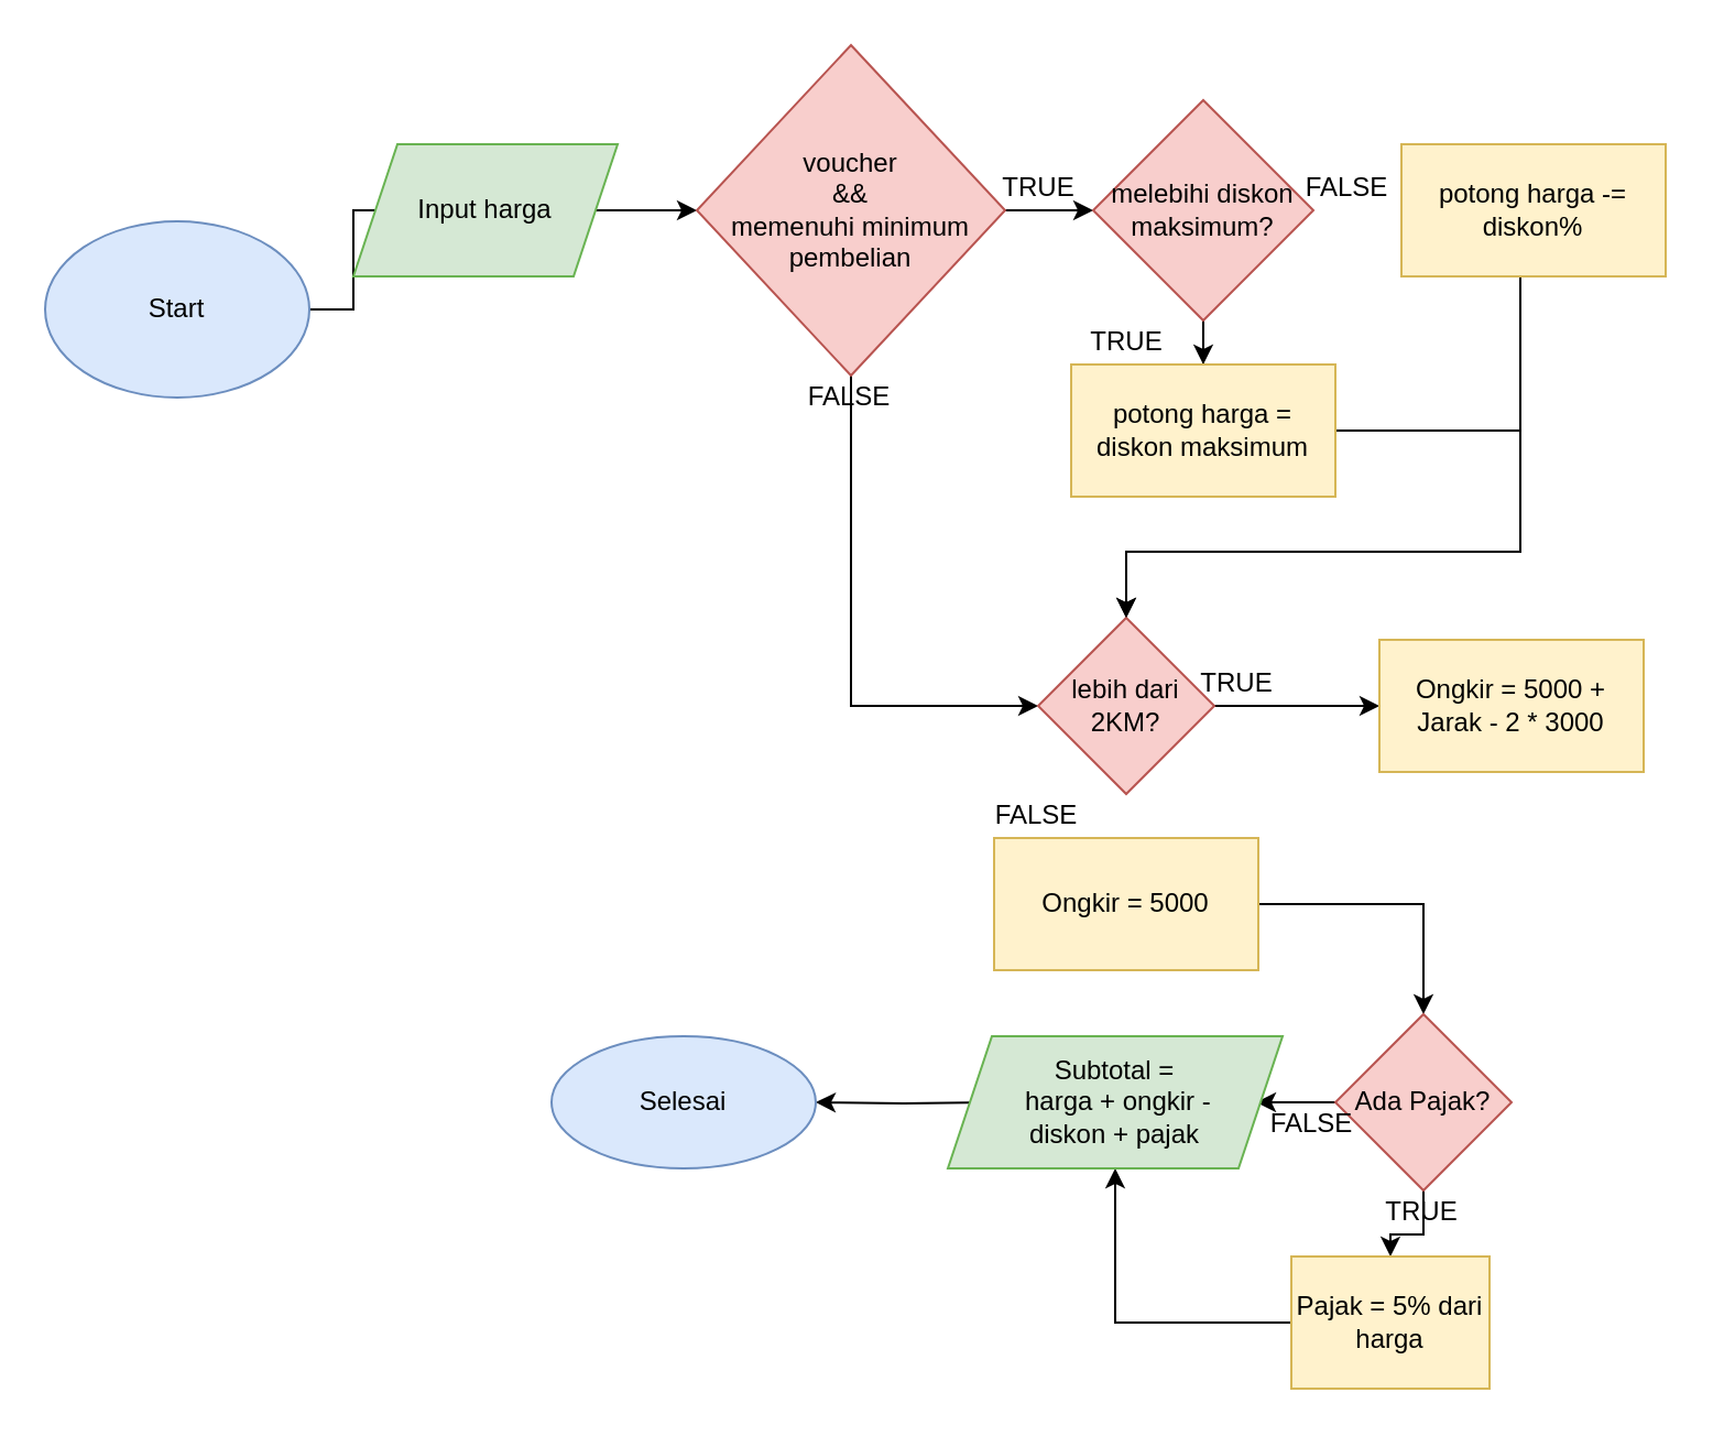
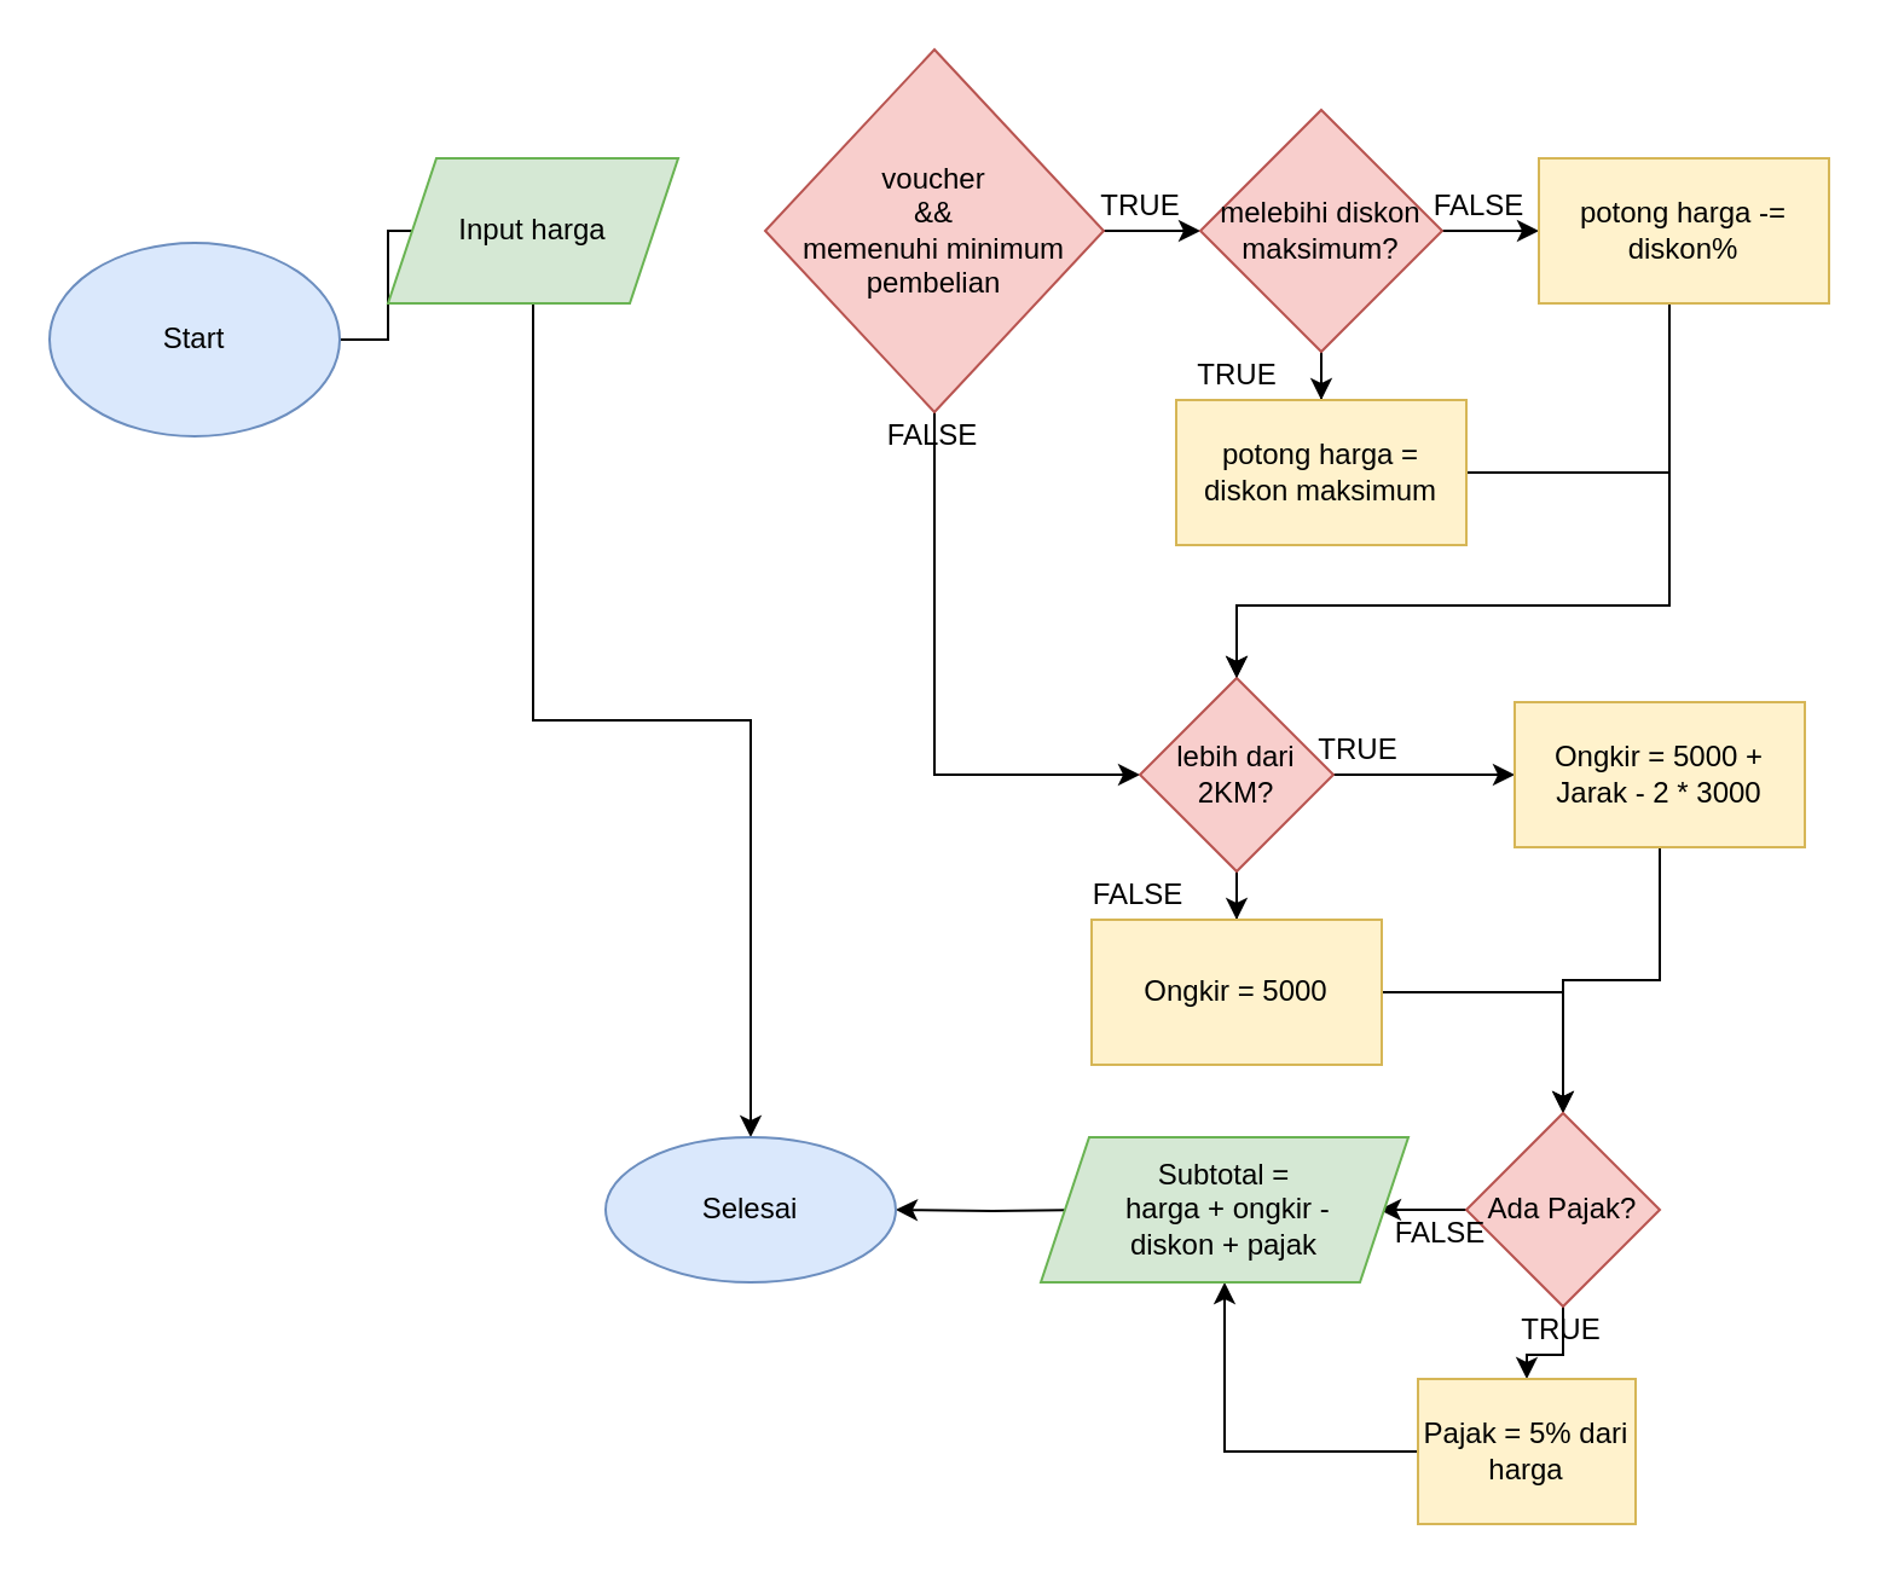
  <mxCell id="0" />
  <mxCell id="1" parent="0" />
  <mxCell id="2" value="" style="edgeStyle=orthogonalEdgeStyle;rounded=0;orthogonalLoop=1;jettySize=auto;html=1;" edge="1" parent="1" source="3" target="5"><mxGeometry relative="1" as="geometry" /></mxCell>
  <mxCell id="3" value="Start" style="ellipse;whiteSpace=wrap;html=1;fillColor=#dae8fc;strokeColor=#6c8ebf;" vertex="1" parent="1"><mxGeometry x="20" y="100" width="120" height="80" as="geometry" /></mxCell>
- <mxCell id="4" value="" style="edgeStyle=orthogonalEdgeStyle;rounded=0;orthogonalLoop=1;jettySize=auto;html=1;" edge="1" parent="1" source="5" target="8"><mxGeometry relative="1" as="geometry" /></mxCell>
+ <mxCell id="4" value="" style="edgeStyle=orthogonalEdgeStyle;rounded=0;orthogonalLoop=1;jettySize=auto;html=1;" edge="1" parent="1" source="5" target="33"><mxGeometry relative="1" as="geometry" /></mxCell>
  <mxCell id="5" value="Input harga" style="shape=parallelogram;perimeter=parallelogramPerimeter;whiteSpace=wrap;html=1;fixedSize=1;fillColor=#d5e8d4;strokeColor=#69B352;" vertex="1" parent="1"><mxGeometry x="160" y="65" width="120" height="60" as="geometry" /></mxCell>
  <mxCell id="6" value="" style="edgeStyle=orthogonalEdgeStyle;rounded=0;orthogonalLoop=1;jettySize=auto;html=1;" edge="1" parent="1" source="8" target="11"><mxGeometry relative="1" as="geometry" /></mxCell>
  <mxCell id="7" style="edgeStyle=orthogonalEdgeStyle;rounded=0;orthogonalLoop=1;jettySize=auto;html=1;entryX=0;entryY=0.5;entryDx=0;entryDy=0;" edge="1" parent="1" source="8" target="17"><mxGeometry relative="1" as="geometry"><mxPoint x="386" y="325" as="targetPoint" /><Array as="points"><mxPoint x="386" y="320" /></Array></mxGeometry></mxCell>
  <mxCell id="8" value="voucher&lt;br&gt;&amp;amp;&amp;amp;&lt;br&gt;memenuhi minimum pembelian" style="rhombus;whiteSpace=wrap;html=1;fillColor=#f8cecc;strokeColor=#b85450;" vertex="1" parent="1"><mxGeometry x="316" y="20" width="140" height="150" as="geometry" /></mxCell>
+ <mxCell id="9" value="" style="edgeStyle=orthogonalEdgeStyle;rounded=0;orthogonalLoop=1;jettySize=auto;html=1;" edge="1" parent="1" source="11" target="13"><mxGeometry relative="1" as="geometry" /></mxCell>
  <mxCell id="10" value="" style="edgeStyle=orthogonalEdgeStyle;rounded=0;orthogonalLoop=1;jettySize=auto;html=1;" edge="1" parent="1" source="11" target="19"><mxGeometry relative="1" as="geometry" /></mxCell>
  <mxCell id="11" value="melebihi diskon maksimum?" style="rhombus;whiteSpace=wrap;html=1;fillColor=#f8cecc;strokeColor=#b85450;" vertex="1" parent="1"><mxGeometry x="496" y="45" width="100" height="100" as="geometry" /></mxCell>
  <mxCell id="12" style="edgeStyle=orthogonalEdgeStyle;rounded=0;orthogonalLoop=1;jettySize=auto;html=1;entryX=0.5;entryY=0;entryDx=0;entryDy=0;" edge="1" parent="1" source="13" target="17"><mxGeometry relative="1" as="geometry"><Array as="points"><mxPoint x="690" y="250" /><mxPoint x="511" y="250" /></Array></mxGeometry></mxCell>
  <mxCell id="13" value="potong harga -= diskon%" style="whiteSpace=wrap;html=1;fillColor=#fff2cc;strokeColor=#d6b656;" vertex="1" parent="1"><mxGeometry x="636" y="65" width="120" height="60" as="geometry" /></mxCell>
  <mxCell id="14" value="TRUE" style="text;html=1;align=center;verticalAlign=middle;resizable=0;points=[];autosize=1;strokeColor=none;fillColor=none;" vertex="1" parent="1"><mxGeometry x="446" y="75" width="50" height="20" as="geometry" /></mxCell>
  <mxCell id="15" value="" style="edgeStyle=orthogonalEdgeStyle;rounded=0;orthogonalLoop=1;jettySize=auto;html=1;" edge="1" parent="1" source="17" target="24"><mxGeometry relative="1" as="geometry" /></mxCell>
+ <mxCell id="16" value="" style="edgeStyle=orthogonalEdgeStyle;rounded=0;orthogonalLoop=1;jettySize=auto;html=1;" edge="1" parent="1" source="17" target="26"><mxGeometry relative="1" as="geometry" /></mxCell>
  <mxCell id="17" value="lebih dari 2KM?" style="rhombus;whiteSpace=wrap;html=1;fillColor=#f8cecc;strokeColor=#b85450;" vertex="1" parent="1"><mxGeometry x="471" y="280" width="80" height="80" as="geometry" /></mxCell>
  <mxCell id="18" style="edgeStyle=orthogonalEdgeStyle;rounded=0;orthogonalLoop=1;jettySize=auto;html=1;entryX=0.5;entryY=0;entryDx=0;entryDy=0;" edge="1" parent="1" source="19" target="17"><mxGeometry relative="1" as="geometry"><mxPoint x="676" y="285" as="targetPoint" /><Array as="points"><mxPoint x="690" y="195" /><mxPoint x="690" y="250" /><mxPoint x="511" y="250" /></Array></mxGeometry></mxCell>
  <mxCell id="19" value="potong harga = diskon maksimum" style="whiteSpace=wrap;html=1;fillColor=#fff2cc;strokeColor=#d6b656;" vertex="1" parent="1"><mxGeometry x="486" y="165" width="120" height="60" as="geometry" /></mxCell>
  <mxCell id="20" value="FALSE" style="text;html=1;align=center;verticalAlign=middle;resizable=0;points=[];autosize=1;strokeColor=none;fillColor=none;" vertex="1" parent="1"><mxGeometry x="360" y="170" width="50" height="20" as="geometry" /></mxCell>
  <mxCell id="21" value="TRUE" style="text;html=1;align=center;verticalAlign=middle;resizable=0;points=[];autosize=1;strokeColor=none;fillColor=none;" vertex="1" parent="1"><mxGeometry x="486" y="145" width="50" height="20" as="geometry" /></mxCell>
  <mxCell id="22" value="FALSE" style="text;html=1;align=center;verticalAlign=middle;resizable=0;points=[];autosize=1;strokeColor=none;fillColor=none;" vertex="1" parent="1"><mxGeometry x="586" y="75" width="50" height="20" as="geometry" /></mxCell>
+ <mxCell id="23" value="" style="edgeStyle=orthogonalEdgeStyle;rounded=0;orthogonalLoop=1;jettySize=auto;html=1;" edge="1" parent="1" source="24" target="29"><mxGeometry relative="1" as="geometry" /></mxCell>
  <mxCell id="24" value="Ongkir = 5000 + Jarak - 2 * 3000" style="whiteSpace=wrap;html=1;fillColor=#fff2cc;strokeColor=#d6b656;" vertex="1" parent="1"><mxGeometry x="626" y="290" width="120" height="60" as="geometry" /></mxCell>
  <mxCell id="25" value="" style="edgeStyle=orthogonalEdgeStyle;rounded=0;orthogonalLoop=1;jettySize=auto;html=1;" edge="1" parent="1" source="26" target="29"><mxGeometry relative="1" as="geometry" /></mxCell>
  <mxCell id="26" value="Ongkir = 5000" style="whiteSpace=wrap;html=1;fillColor=#fff2cc;strokeColor=#d6b656;" vertex="1" parent="1"><mxGeometry x="451" y="380" width="120" height="60" as="geometry" /></mxCell>
  <mxCell id="27" value="" style="edgeStyle=orthogonalEdgeStyle;rounded=0;orthogonalLoop=1;jettySize=auto;html=1;" edge="1" parent="1" source="29" target="31"><mxGeometry relative="1" as="geometry" /></mxCell>
  <mxCell id="28" value="" style="edgeStyle=orthogonalEdgeStyle;rounded=0;orthogonalLoop=1;jettySize=auto;html=1;" edge="1" parent="1" source="29"><mxGeometry relative="1" as="geometry"><mxPoint x="570" y="500" as="targetPoint" /></mxGeometry></mxCell>
  <mxCell id="29" value="Ada Pajak?" style="rhombus;whiteSpace=wrap;html=1;fillColor=#f8cecc;strokeColor=#b85450;" vertex="1" parent="1"><mxGeometry x="606" y="460" width="80" height="80" as="geometry" /></mxCell>
  <mxCell id="30" style="edgeStyle=orthogonalEdgeStyle;rounded=0;orthogonalLoop=1;jettySize=auto;html=1;entryX=0.5;entryY=1;entryDx=0;entryDy=0;" edge="1" parent="1" source="31" target="34"><mxGeometry relative="1" as="geometry"><mxPoint x="510" y="530" as="targetPoint" /></mxGeometry></mxCell>
  <mxCell id="31" value="Pajak = 5% dari harga" style="whiteSpace=wrap;html=1;fillColor=#fff2cc;strokeColor=#d6b656;" vertex="1" parent="1"><mxGeometry x="586" y="570" width="90" height="60" as="geometry" /></mxCell>
  <mxCell id="32" value="" style="edgeStyle=orthogonalEdgeStyle;rounded=0;orthogonalLoop=1;jettySize=auto;html=1;" edge="1" parent="1" target="33"><mxGeometry relative="1" as="geometry"><mxPoint x="450" y="500" as="sourcePoint" /></mxGeometry></mxCell>
  <mxCell id="33" value="Selesai" style="ellipse;whiteSpace=wrap;html=1;fillColor=#dae8fc;strokeColor=#6c8ebf;" vertex="1" parent="1"><mxGeometry x="250" y="470" width="120" height="60" as="geometry" /></mxCell>
  <mxCell id="34" value="&lt;span&gt;Subtotal =&lt;br&gt;&amp;nbsp;harga + ongkir - &lt;br&gt;diskon + pajak&lt;/span&gt;" style="shape=parallelogram;perimeter=parallelogramPerimeter;whiteSpace=wrap;html=1;fixedSize=1;fillColor=#d5e8d4;strokeColor=#69B352;" vertex="1" parent="1"><mxGeometry x="430" y="470" width="152" height="60" as="geometry" /></mxCell>
  <mxCell id="35" value="TRUE" style="text;html=1;align=center;verticalAlign=middle;resizable=0;points=[];autosize=1;strokeColor=none;fillColor=none;" vertex="1" parent="1"><mxGeometry x="620" y="540" width="50" height="20" as="geometry" /></mxCell>
  <mxCell id="36" value="FALSE" style="text;html=1;align=center;verticalAlign=middle;resizable=0;points=[];autosize=1;strokeColor=none;fillColor=none;" vertex="1" parent="1"><mxGeometry x="570" y="500" width="50" height="20" as="geometry" /></mxCell>
  <mxCell id="37" value="FALSE" style="text;html=1;align=center;verticalAlign=middle;resizable=0;points=[];autosize=1;strokeColor=none;fillColor=none;" vertex="1" parent="1"><mxGeometry x="445" y="360" width="50" height="20" as="geometry" /></mxCell>
  <mxCell id="38" value="TRUE" style="text;html=1;align=center;verticalAlign=middle;resizable=0;points=[];autosize=1;strokeColor=none;fillColor=none;" vertex="1" parent="1"><mxGeometry x="536" y="300" width="50" height="20" as="geometry" /></mxCell>
